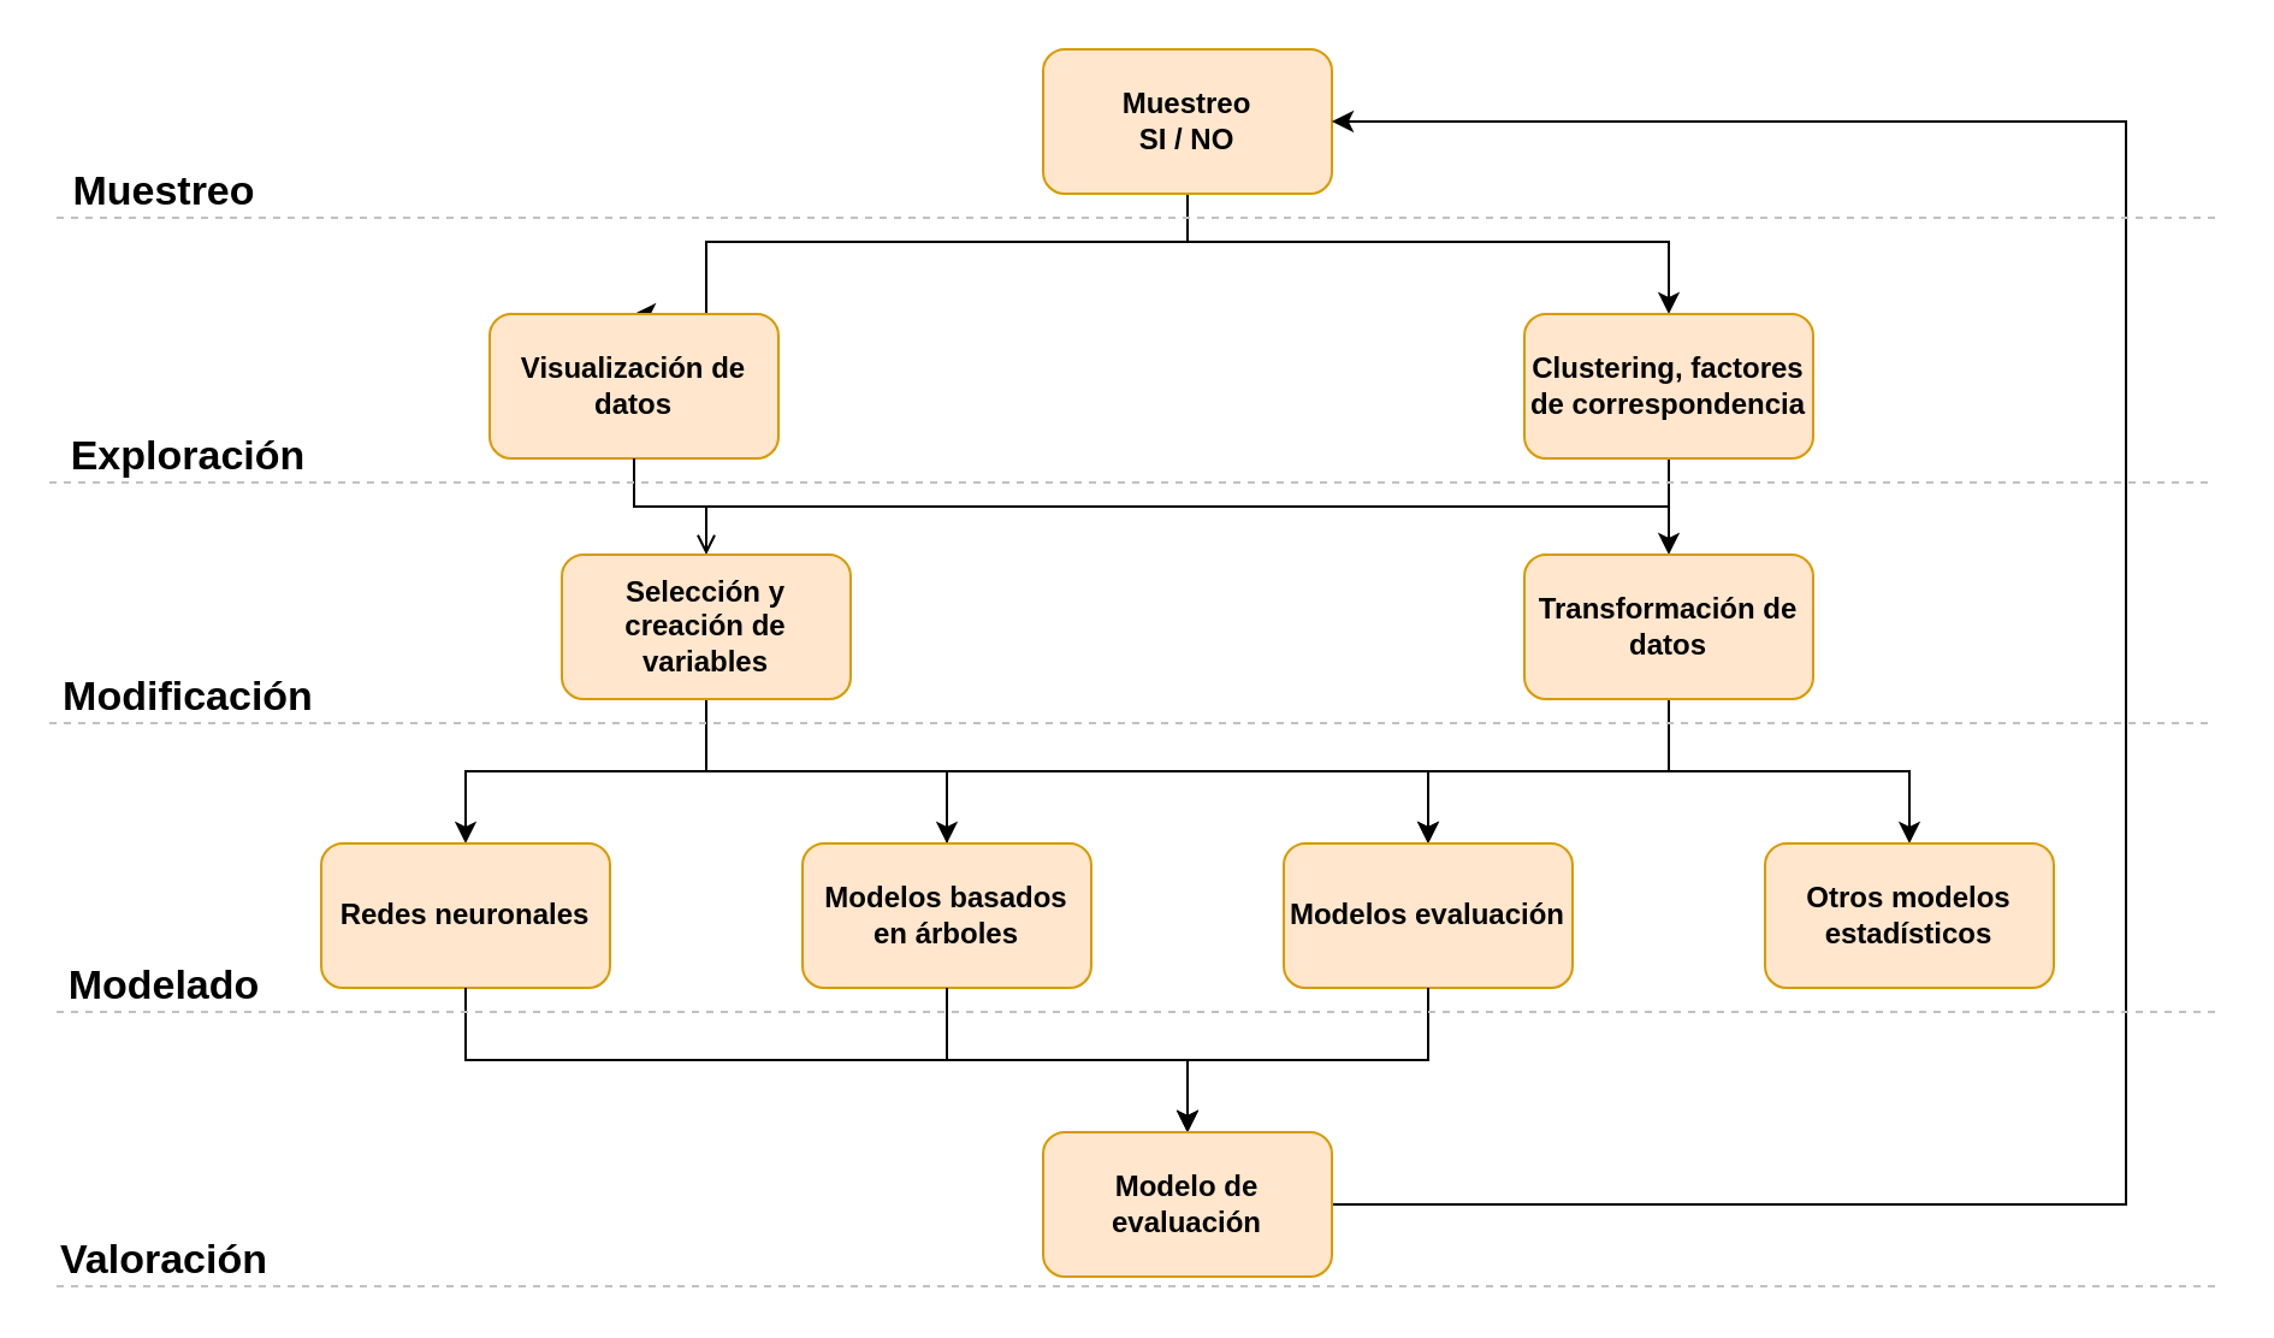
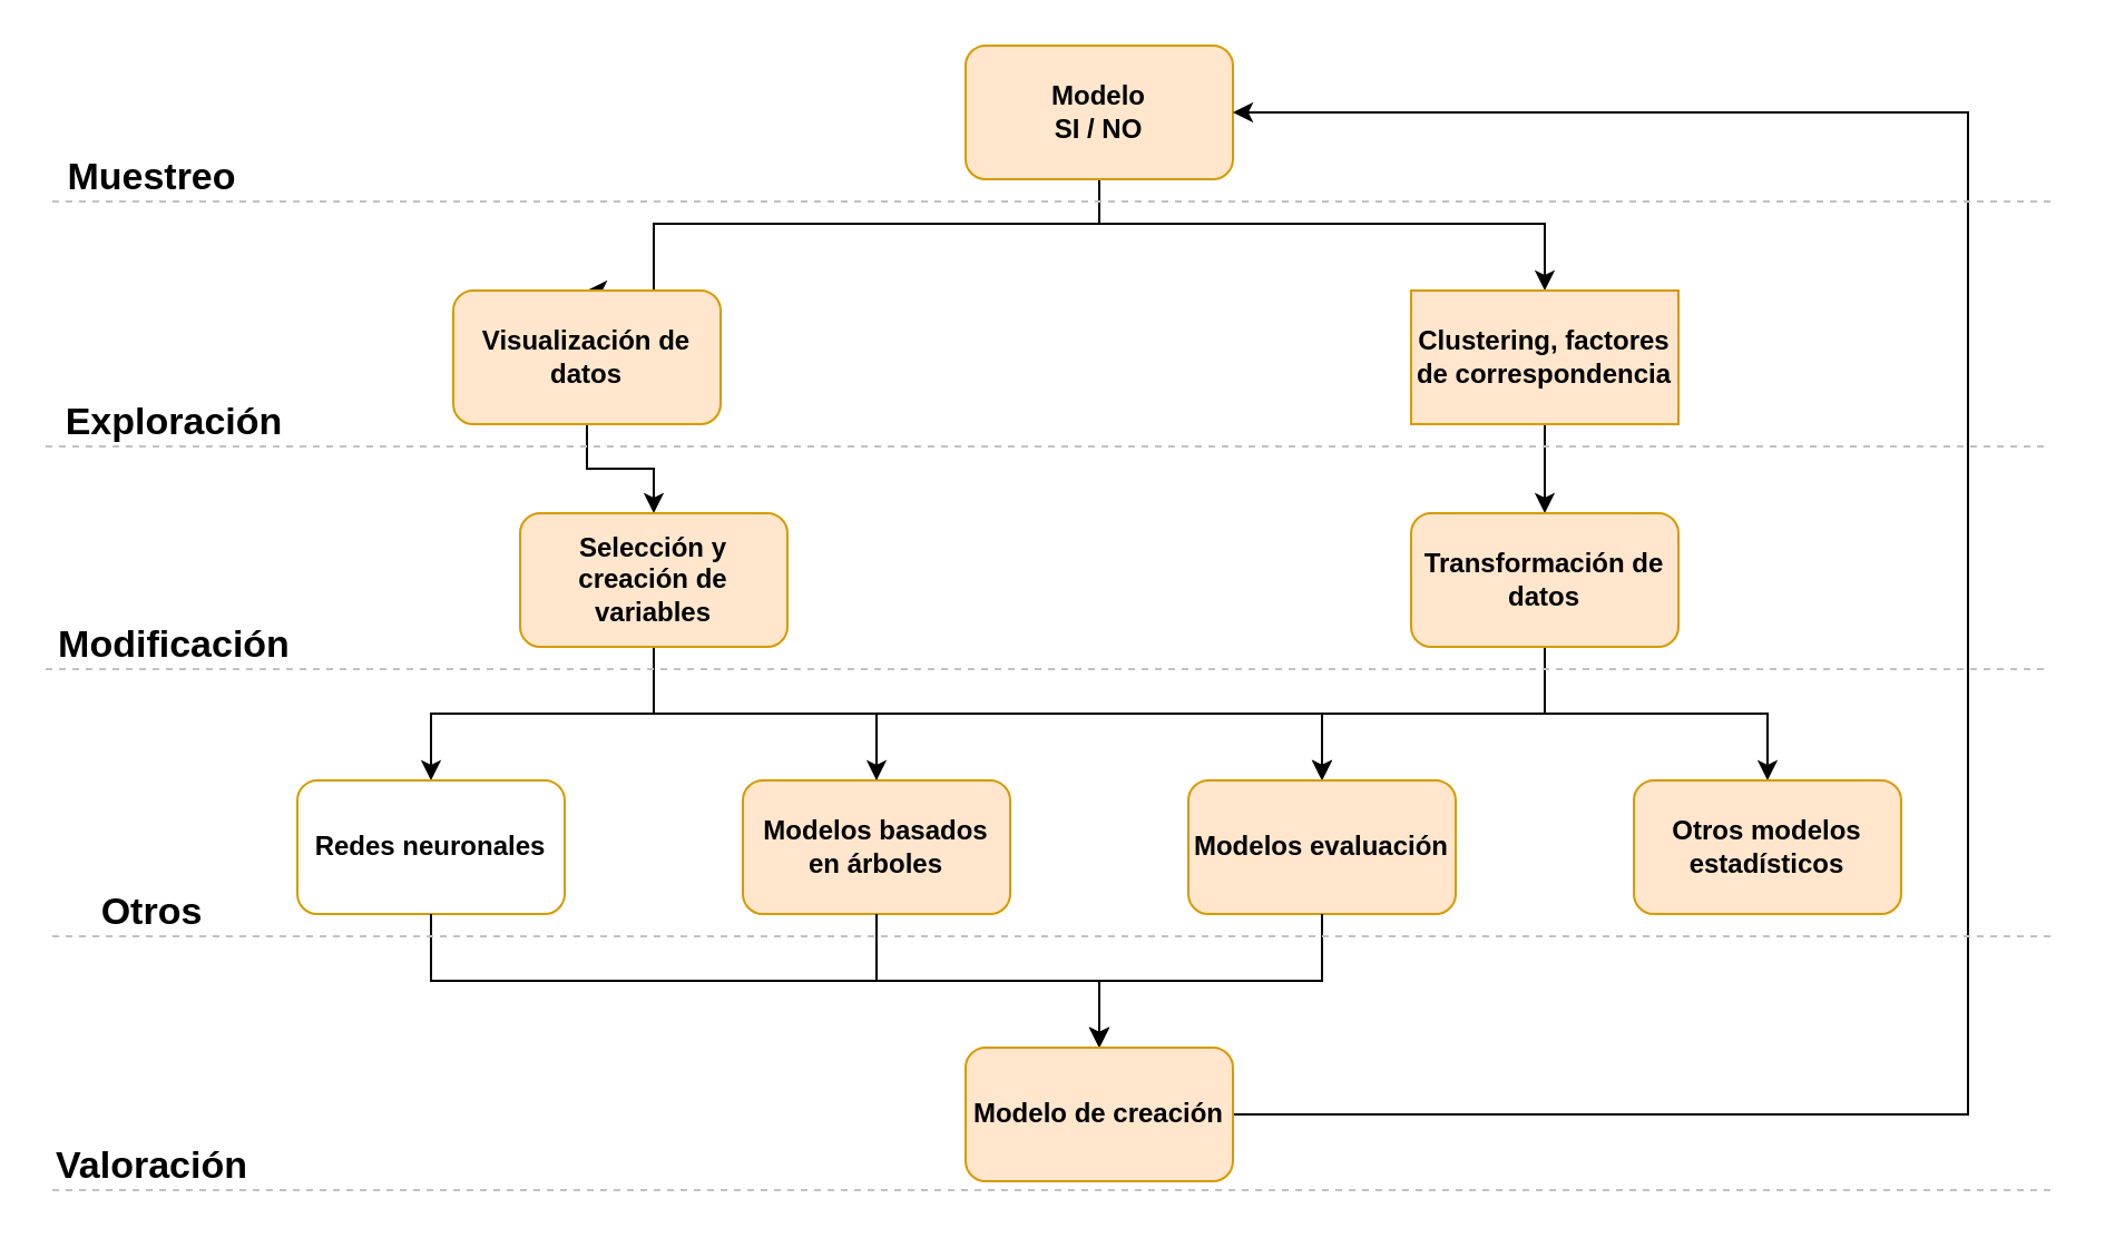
  <mxCell id="0" />
  <mxCell id="1" parent="0" />
  <mxCell id="2" style="edgeStyle=orthogonalEdgeStyle;rounded=0;orthogonalLoop=1;jettySize=auto;html=1;entryX=0.5;entryY=0;entryDx=0;entryDy=0;exitX=0.5;exitY=1;exitDx=0;exitDy=0;" edge="1" parent="1" source="4" target="6"><mxGeometry relative="1" as="geometry"><Array as="points"><mxPoint x="493" y="100" /><mxPoint x="293" y="100" /></Array></mxGeometry></mxCell>
  <mxCell id="3" style="edgeStyle=orthogonalEdgeStyle;rounded=0;orthogonalLoop=1;jettySize=auto;html=1;exitX=0.5;exitY=1;exitDx=0;exitDy=0;entryX=0.5;entryY=0;entryDx=0;entryDy=0;" edge="1" parent="1" source="4" target="9"><mxGeometry relative="1" as="geometry"><mxPoint x="703" y="110" as="targetPoint" /><Array as="points"><mxPoint x="493" y="100" /><mxPoint x="693" y="100" /></Array></mxGeometry></mxCell>
- <mxCell id="4" value="Muestreo&lt;br&gt;SI / NO" style="rounded=1;whiteSpace=wrap;html=1;fillColor=#ffe6cc;strokeColor=#d79b00;fontStyle=1" vertex="1" parent="1"><mxGeometry x="433" y="20" width="120" height="60" as="geometry" /></mxCell>
- <mxCell id="5" style="edgeStyle=orthogonalEdgeStyle;rounded=0;orthogonalLoop=1;jettySize=auto;html=1;entryX=0.5;entryY=0;entryDx=0;entryDy=0;endArrow=open;" edge="1" parent="1" source="6" target="12"><mxGeometry relative="1" as="geometry" /></mxCell>
+ <mxCell id="4" value="Modelo&lt;br&gt;SI / NO" style="rounded=1;whiteSpace=wrap;html=1;fillColor=#ffe6cc;strokeColor=#d79b00;fontStyle=1" vertex="1" parent="1"><mxGeometry x="433" y="20" width="120" height="60" as="geometry" /></mxCell>
+ <mxCell id="5" style="edgeStyle=orthogonalEdgeStyle;rounded=0;orthogonalLoop=1;jettySize=auto;html=1;entryX=0.5;entryY=0;entryDx=0;entryDy=0;" edge="1" parent="1" source="6" target="12"><mxGeometry relative="1" as="geometry" /></mxCell>
  <mxCell id="6" value="Visualización de datos" style="rounded=1;whiteSpace=wrap;html=1;fillColor=#ffe6cc;strokeColor=#d79b00;fontStyle=1" vertex="1" parent="1"><mxGeometry x="203" y="130" width="120" height="60" as="geometry" /></mxCell>
  <mxCell id="7" style="edgeStyle=orthogonalEdgeStyle;rounded=0;orthogonalLoop=1;jettySize=auto;html=1;" edge="1" parent="1" source="9" target="15"><mxGeometry relative="1" as="geometry" /></mxCell>
- <mxCell id="8" style="edgeStyle=orthogonalEdgeStyle;rounded=0;orthogonalLoop=1;jettySize=auto;html=1;startArrow=none;startFill=0;endArrow=none;endFill=0;entryX=0.5;entryY=1;entryDx=0;entryDy=0;exitX=0.5;exitY=1;exitDx=0;exitDy=0;" edge="1" parent="1" source="9" target="6"><mxGeometry relative="1" as="geometry" /></mxCell>
- <mxCell id="9" value="Clustering, factores de correspondencia" style="rounded=1;whiteSpace=wrap;html=1;fillColor=#ffe6cc;strokeColor=#d79b00;fontStyle=1" vertex="1" parent="1"><mxGeometry x="633" y="130" width="120" height="60" as="geometry" /></mxCell>
+ <mxCell id="9" value="Clustering, factores de correspondencia" style="whiteSpace=wrap;html=1;fillColor=#ffe6cc;strokeColor=#d79b00;fontStyle=1;rounded=0;" vertex="1" parent="1"><mxGeometry x="633" y="130" width="120" height="60" as="geometry" /></mxCell>
  <mxCell id="10" style="edgeStyle=orthogonalEdgeStyle;rounded=0;orthogonalLoop=1;jettySize=auto;html=1;entryX=0.5;entryY=0;entryDx=0;entryDy=0;" edge="1" parent="1" source="12" target="16"><mxGeometry relative="1" as="geometry" /></mxCell>
  <mxCell id="11" style="edgeStyle=orthogonalEdgeStyle;rounded=0;orthogonalLoop=1;jettySize=auto;html=1;entryX=0.5;entryY=0;entryDx=0;entryDy=0;" edge="1" parent="1" source="12" target="18"><mxGeometry relative="1" as="geometry" /></mxCell>
  <mxCell id="12" value="Selección y creación de variables" style="rounded=1;whiteSpace=wrap;html=1;fillColor=#ffe6cc;strokeColor=#d79b00;fontStyle=1" vertex="1" parent="1"><mxGeometry x="233" y="230" width="120" height="60" as="geometry" /></mxCell>
  <mxCell id="13" style="edgeStyle=orthogonalEdgeStyle;rounded=0;orthogonalLoop=1;jettySize=auto;html=1;entryX=0.5;entryY=0;entryDx=0;entryDy=0;" edge="1" parent="1" source="15" target="19"><mxGeometry relative="1" as="geometry" /></mxCell>
  <mxCell id="14" style="edgeStyle=orthogonalEdgeStyle;rounded=0;orthogonalLoop=1;jettySize=auto;html=1;entryX=0.5;entryY=0;entryDx=0;entryDy=0;" edge="1" parent="1" source="15" target="20"><mxGeometry relative="1" as="geometry" /></mxCell>
  <mxCell id="15" value="Transformación de datos" style="rounded=1;whiteSpace=wrap;html=1;fillColor=#ffe6cc;strokeColor=#d79b00;fontStyle=1" vertex="1" parent="1"><mxGeometry x="633" y="230" width="120" height="60" as="geometry" /></mxCell>
- <mxCell id="16" value="Redes neuronales" style="rounded=1;whiteSpace=wrap;html=1;fillColor=#ffe6cc;strokeColor=#d79b00;fontStyle=1" vertex="1" parent="1"><mxGeometry x="133" y="350" width="120" height="60" as="geometry" /></mxCell>
+ <mxCell id="16" value="Redes neuronales" style="rounded=1;whiteSpace=wrap;html=1;fillColor=#ffffff;strokeColor=#d79b00;fontStyle=1;" vertex="1" parent="1"><mxGeometry x="133" y="350" width="120" height="60" as="geometry" /></mxCell>
  <mxCell id="17" style="edgeStyle=orthogonalEdgeStyle;rounded=0;orthogonalLoop=1;jettySize=auto;html=1;entryX=0.5;entryY=0;entryDx=0;entryDy=0;exitX=0.5;exitY=0;exitDx=0;exitDy=0;" edge="1" parent="1" source="18" target="19"><mxGeometry relative="1" as="geometry"><Array as="points"><mxPoint x="393" y="320" /><mxPoint x="593" y="320" /></Array></mxGeometry></mxCell>
  <mxCell id="18" value="Modelos basados en árboles" style="rounded=1;whiteSpace=wrap;html=1;fillColor=#ffe6cc;strokeColor=#d79b00;fontStyle=1" vertex="1" parent="1"><mxGeometry x="333" y="350" width="120" height="60" as="geometry" /></mxCell>
  <mxCell id="19" value="Modelos evaluación" style="rounded=1;whiteSpace=wrap;html=1;fillColor=#ffe6cc;strokeColor=#d79b00;fontStyle=1" vertex="1" parent="1"><mxGeometry x="533" y="350" width="120" height="60" as="geometry" /></mxCell>
  <mxCell id="20" value="Otros modelos estadísticos" style="rounded=1;whiteSpace=wrap;html=1;fillColor=#ffe6cc;strokeColor=#d79b00;fontStyle=1" vertex="1" parent="1"><mxGeometry x="733" y="350" width="120" height="60" as="geometry" /></mxCell>
  <mxCell id="21" style="edgeStyle=orthogonalEdgeStyle;rounded=0;orthogonalLoop=1;jettySize=auto;html=1;entryX=1;entryY=0.5;entryDx=0;entryDy=0;exitX=1;exitY=0.5;exitDx=0;exitDy=0;" edge="1" parent="1" source="25" target="4"><mxGeometry relative="1" as="geometry"><Array as="points"><mxPoint x="883" y="500" /><mxPoint x="883" y="50" /></Array></mxGeometry></mxCell>
  <mxCell id="22" style="edgeStyle=orthogonalEdgeStyle;rounded=0;orthogonalLoop=1;jettySize=auto;html=1;entryX=0.5;entryY=1;entryDx=0;entryDy=0;exitX=0.5;exitY=0;exitDx=0;exitDy=0;startArrow=classic;startFill=1;endArrow=none;endFill=0;" edge="1" parent="1" source="25" target="16"><mxGeometry relative="1" as="geometry" /></mxCell>
  <mxCell id="23" style="edgeStyle=orthogonalEdgeStyle;rounded=0;orthogonalLoop=1;jettySize=auto;html=1;entryX=0.5;entryY=1;entryDx=0;entryDy=0;startArrow=classic;startFill=1;endArrow=none;endFill=0;" edge="1" parent="1" source="25" target="18"><mxGeometry relative="1" as="geometry" /></mxCell>
  <mxCell id="24" style="edgeStyle=orthogonalEdgeStyle;rounded=0;orthogonalLoop=1;jettySize=auto;html=1;entryX=0.5;entryY=1;entryDx=0;entryDy=0;startArrow=classic;startFill=1;endArrow=none;endFill=0;" edge="1" parent="1" source="25" target="19"><mxGeometry relative="1" as="geometry" /></mxCell>
- <mxCell id="25" value="Modelo de evaluación" style="rounded=1;whiteSpace=wrap;html=1;fillColor=#ffe6cc;strokeColor=#d79b00;fontStyle=1" vertex="1" parent="1"><mxGeometry x="433" y="470" width="120" height="60" as="geometry" /></mxCell>
+ <mxCell id="25" value="Modelo de creación" style="rounded=1;whiteSpace=wrap;html=1;fillColor=#ffe6cc;strokeColor=#d79b00;fontStyle=1" vertex="1" parent="1"><mxGeometry x="433" y="470" width="120" height="60" as="geometry" /></mxCell>
  <mxCell id="26" value="" style="endArrow=none;dashed=1;html=1;fillColor=#f5f5f5;strokeColor=#C2C2C2;" edge="1" parent="1"><mxGeometry width="50" height="50" relative="1" as="geometry"><mxPoint x="23" y="90" as="sourcePoint" /><mxPoint x="923" y="90" as="targetPoint" /></mxGeometry></mxCell>
  <mxCell id="27" value="&lt;b&gt;&lt;font style=&quot;font-size: 17px&quot;&gt;Muestreo&lt;/font&gt;&lt;/b&gt;" style="text;html=1;strokeColor=none;fillColor=none;align=center;verticalAlign=middle;whiteSpace=wrap;rounded=0;" vertex="1" parent="1"><mxGeometry x="23" y="70" width="90" height="20" as="geometry" /></mxCell>
  <mxCell id="28" value="" style="endArrow=none;dashed=1;html=1;fillColor=#f5f5f5;strokeColor=#C2C2C2;" edge="1" parent="1"><mxGeometry width="50" height="50" relative="1" as="geometry"><mxPoint x="20" y="200" as="sourcePoint" /><mxPoint x="920" y="200" as="targetPoint" /></mxGeometry></mxCell>
  <mxCell id="29" value="&lt;b&gt;&lt;font style=&quot;font-size: 17px&quot;&gt;Exploración&lt;/font&gt;&lt;/b&gt;" style="text;html=1;strokeColor=none;fillColor=none;align=center;verticalAlign=middle;whiteSpace=wrap;rounded=0;" vertex="1" parent="1"><mxGeometry x="33" y="180" width="90" height="20" as="geometry" /></mxCell>
  <mxCell id="30" value="" style="endArrow=none;dashed=1;html=1;fillColor=#f5f5f5;strokeColor=#C2C2C2;" edge="1" parent="1"><mxGeometry width="50" height="50" relative="1" as="geometry"><mxPoint x="20" y="300" as="sourcePoint" /><mxPoint x="920" y="300" as="targetPoint" /></mxGeometry></mxCell>
  <mxCell id="31" value="&lt;b&gt;&lt;font style=&quot;font-size: 17px&quot;&gt;Modificación&lt;/font&gt;&lt;/b&gt;" style="text;html=1;strokeColor=none;fillColor=none;align=center;verticalAlign=middle;whiteSpace=wrap;rounded=0;" vertex="1" parent="1"><mxGeometry x="33" y="280" width="90" height="20" as="geometry" /></mxCell>
  <mxCell id="32" value="" style="endArrow=none;dashed=1;html=1;fillColor=#f5f5f5;strokeColor=#C2C2C2;" edge="1" parent="1"><mxGeometry width="50" height="50" relative="1" as="geometry"><mxPoint x="23" y="420" as="sourcePoint" /><mxPoint x="923" y="420" as="targetPoint" /></mxGeometry></mxCell>
- <mxCell id="33" value="&lt;b&gt;&lt;font style=&quot;font-size: 17px&quot;&gt;Modelado&lt;/font&gt;&lt;/b&gt;" style="text;html=1;strokeColor=none;fillColor=none;align=center;verticalAlign=middle;whiteSpace=wrap;rounded=0;" vertex="1" parent="1"><mxGeometry x="23" y="400" width="90" height="20" as="geometry" /></mxCell>
+ <mxCell id="33" value="&lt;b&gt;&lt;font style=&quot;font-size: 17px&quot;&gt;Otros&lt;/font&gt;&lt;/b&gt;" style="text;html=1;strokeColor=none;fillColor=none;align=center;verticalAlign=middle;whiteSpace=wrap;rounded=0;" vertex="1" parent="1"><mxGeometry x="23" y="400" width="90" height="20" as="geometry" /></mxCell>
  <mxCell id="34" value="" style="endArrow=none;dashed=1;html=1;fillColor=#f5f5f5;strokeColor=#C2C2C2;" edge="1" parent="1"><mxGeometry width="50" height="50" relative="1" as="geometry"><mxPoint x="23" y="534" as="sourcePoint" /><mxPoint x="923" y="534" as="targetPoint" /></mxGeometry></mxCell>
  <mxCell id="35" value="&lt;b&gt;&lt;font style=&quot;font-size: 17px&quot;&gt;Valoración&lt;/font&gt;&lt;/b&gt;" style="text;html=1;strokeColor=none;fillColor=none;align=center;verticalAlign=middle;whiteSpace=wrap;rounded=0;" vertex="1" parent="1"><mxGeometry x="23" y="514" width="90" height="20" as="geometry" /></mxCell>
